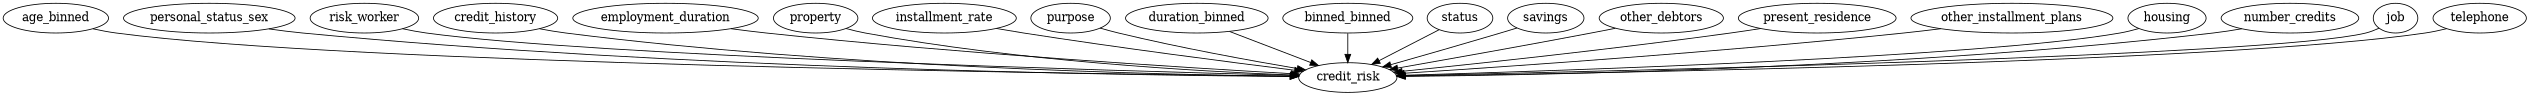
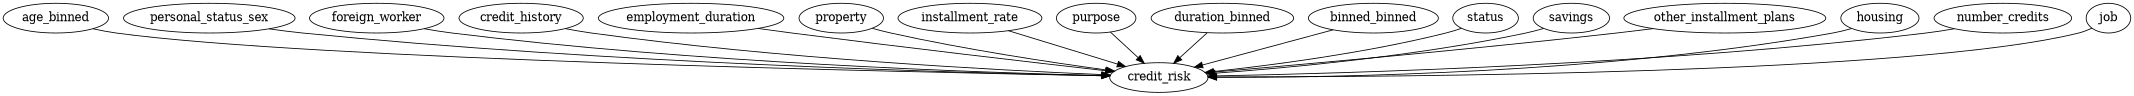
  strict digraph {
    age_binned
    credit_risk
    personal_status_sex
-   foreign_worker [label=risk_worker]
+   foreign_worker
    credit_history
    employment_duration
    property
    installment_rate
    purpose
    duration_binned
    n11 [label=binned_binned]
    status
    savings
-   other_debtors
-   present_residence
    other_installment_plans
    housing
    number_credits
    job
-   telephone
    age_binned -> credit_risk
    personal_status_sex -> credit_risk
    foreign_worker -> credit_risk
    credit_history -> credit_risk
    employment_duration -> credit_risk
    property -> credit_risk
    installment_rate -> credit_risk
    purpose -> credit_risk
    duration_binned -> credit_risk
    n11 -> credit_risk
    status -> credit_risk
    savings -> credit_risk
-   other_debtors -> credit_risk
-   present_residence -> credit_risk
    other_installment_plans -> credit_risk
    housing -> credit_risk
    number_credits -> credit_risk
    job -> credit_risk
-   telephone -> credit_risk
  }
